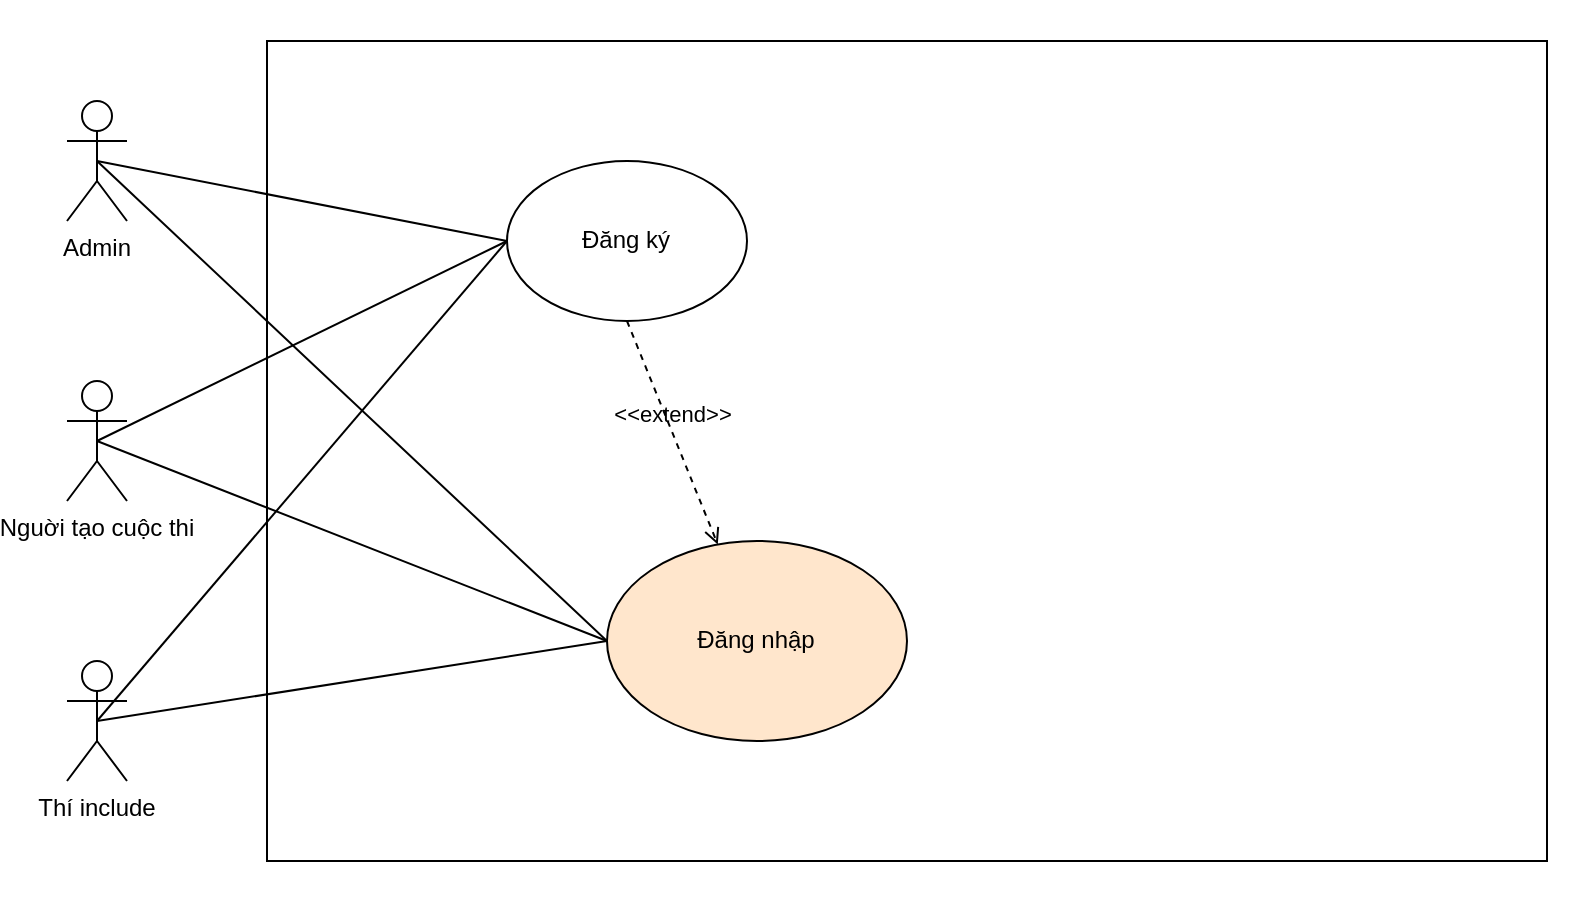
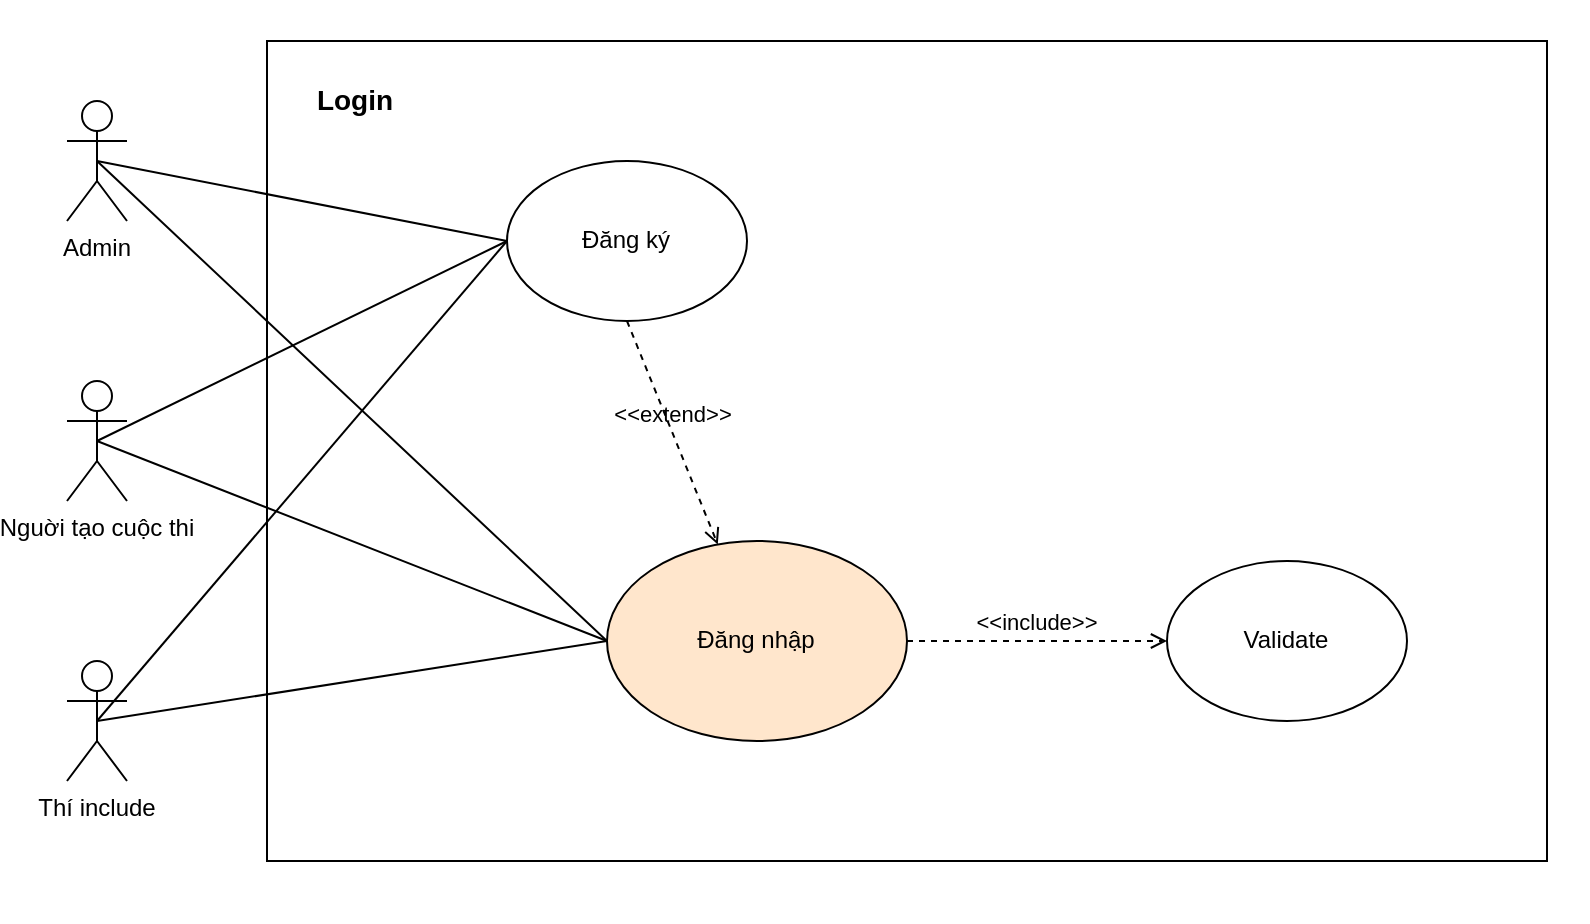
  <mxCell id="0" />
  <mxCell id="1" parent="0" />
  <mxCell id="2" value="" style="group;strokeWidth=2;" vertex="1" connectable="0" parent="1"><mxGeometry x="120" y="30" width="640" height="410" as="geometry" /></mxCell>
  <mxCell id="3" value="" style="rounded=0;whiteSpace=wrap;html=1;" vertex="1" parent="2"><mxGeometry y="-10" width="640" height="410" as="geometry" /></mxCell>
+ <mxCell id="4" value="Login" style="text;html=1;strokeColor=none;fillColor=none;align=center;verticalAlign=middle;whiteSpace=wrap;rounded=0;fontStyle=1;fontSize=14;" vertex="1" parent="2"><mxGeometry y="10" width="89.302" height="20" as="geometry" /></mxCell>
  <mxCell id="5" value="Đăng ký" style="ellipse;whiteSpace=wrap;html=1;" vertex="1" parent="2"><mxGeometry x="120" y="50" width="120" height="80" as="geometry" /></mxCell>
  <mxCell id="6" value="Đăng nhập" style="ellipse;whiteSpace=wrap;html=1;fillColor=#ffe6cc;" vertex="1" parent="2"><mxGeometry x="170" y="240" width="150" height="100" as="geometry" /></mxCell>
  <mxCell id="7" value="&amp;lt;&amp;lt;extend&amp;gt;&amp;gt;" style="html=1;verticalAlign=bottom;labelBackgroundColor=none;endArrow=open;endFill=0;dashed=1;exitX=0.5;exitY=1;exitDx=0;exitDy=0;" edge="1" parent="2" source="5" target="6"><mxGeometry x="10" y="50" width="160" as="geometry"><mxPoint x="210" y="250" as="sourcePoint" /><mxPoint x="370" y="250" as="targetPoint" /></mxGeometry></mxCell>
+ <mxCell id="8" value="Validate" style="ellipse;whiteSpace=wrap;html=1;" vertex="1" parent="2"><mxGeometry x="450" y="250" width="120" height="80" as="geometry" /></mxCell>
+ <mxCell id="9" value="&amp;lt;&amp;lt;include&amp;gt;&amp;gt;" style="html=1;verticalAlign=bottom;labelBackgroundColor=none;endArrow=open;endFill=0;dashed=1;exitX=1;exitY=0.5;exitDx=0;exitDy=0;entryX=0;entryY=0.5;entryDx=0;entryDy=0;" edge="1" parent="2" source="6" target="8"><mxGeometry x="10" y="50" width="160" as="geometry"><mxPoint x="210" y="250" as="sourcePoint" /><mxPoint x="370" y="250" as="targetPoint" /></mxGeometry></mxCell>
  <mxCell id="10" value="&lt;div&gt;Admin&lt;/div&gt;" style="shape=umlActor;verticalLabelPosition=bottom;verticalAlign=top;html=1;outlineConnect=0;" vertex="1" parent="1"><mxGeometry x="20" y="50" width="30" height="60" as="geometry" /></mxCell>
  <mxCell id="11" value="Nguời tạo cuộc thi" style="shape=umlActor;verticalLabelPosition=bottom;verticalAlign=top;html=1;outlineConnect=0;" vertex="1" parent="1"><mxGeometry x="20" y="190" width="30" height="60" as="geometry" /></mxCell>
  <mxCell id="12" value="Thí include" style="shape=umlActor;verticalLabelPosition=bottom;verticalAlign=top;html=1;outlineConnect=0;" vertex="1" parent="1"><mxGeometry x="20" y="330" width="30" height="60" as="geometry" /></mxCell>
  <mxCell id="13" value="" style="endArrow=none;html=1;exitX=0.5;exitY=0.5;exitDx=0;exitDy=0;exitPerimeter=0;entryX=0;entryY=0.5;entryDx=0;entryDy=0;" edge="1" parent="1" source="11" target="6"><mxGeometry width="50" height="50" relative="1" as="geometry"><mxPoint x="-50" y="260" as="sourcePoint" /><mxPoint x="0" y="210" as="targetPoint" /></mxGeometry></mxCell>
  <mxCell id="14" value="" style="endArrow=none;html=1;exitX=0.5;exitY=0.5;exitDx=0;exitDy=0;exitPerimeter=0;entryX=0;entryY=0.5;entryDx=0;entryDy=0;" edge="1" parent="1" source="10" target="6"><mxGeometry width="50" height="50" relative="1" as="geometry"><mxPoint x="140" y="100" as="sourcePoint" /><mxPoint x="190" y="50" as="targetPoint" /></mxGeometry></mxCell>
  <mxCell id="15" value="" style="endArrow=none;html=1;exitX=0.5;exitY=0.5;exitDx=0;exitDy=0;exitPerimeter=0;entryX=0;entryY=0.5;entryDx=0;entryDy=0;" edge="1" parent="1" source="12" target="6"><mxGeometry width="50" height="50" relative="1" as="geometry"><mxPoint x="-100" y="330" as="sourcePoint" /><mxPoint x="280" y="160" as="targetPoint" /></mxGeometry></mxCell>
  <mxCell id="16" value="" style="endArrow=none;html=1;exitX=0;exitY=0.5;exitDx=0;exitDy=0;entryX=0.5;entryY=0.5;entryDx=0;entryDy=0;entryPerimeter=0;" edge="1" parent="1" source="5" target="10"><mxGeometry width="50" height="50" relative="1" as="geometry"><mxPoint x="170" y="270" as="sourcePoint" /><mxPoint x="-90" y="200" as="targetPoint" /></mxGeometry></mxCell>
  <mxCell id="17" value="" style="endArrow=none;html=1;entryX=0;entryY=0.5;entryDx=0;entryDy=0;exitX=0.5;exitY=0.5;exitDx=0;exitDy=0;exitPerimeter=0;" edge="1" parent="1" source="11" target="5"><mxGeometry width="50" height="50" relative="1" as="geometry"><mxPoint x="170" y="270" as="sourcePoint" /><mxPoint x="220" y="220" as="targetPoint" /></mxGeometry></mxCell>
  <mxCell id="18" value="" style="endArrow=none;html=1;entryX=0;entryY=0.5;entryDx=0;entryDy=0;exitX=0.5;exitY=0.5;exitDx=0;exitDy=0;exitPerimeter=0;" edge="1" parent="1" source="12" target="5"><mxGeometry width="50" height="50" relative="1" as="geometry"><mxPoint x="170" y="270" as="sourcePoint" /><mxPoint x="220" y="220" as="targetPoint" /></mxGeometry></mxCell>
